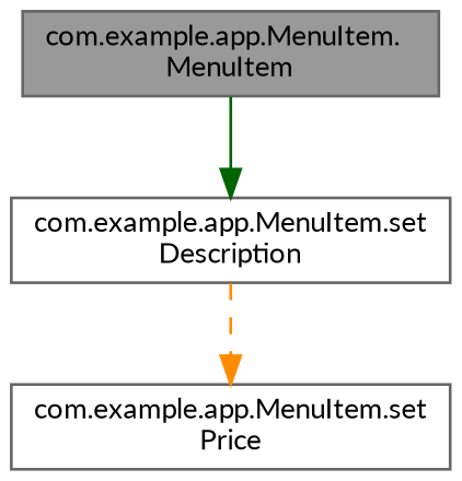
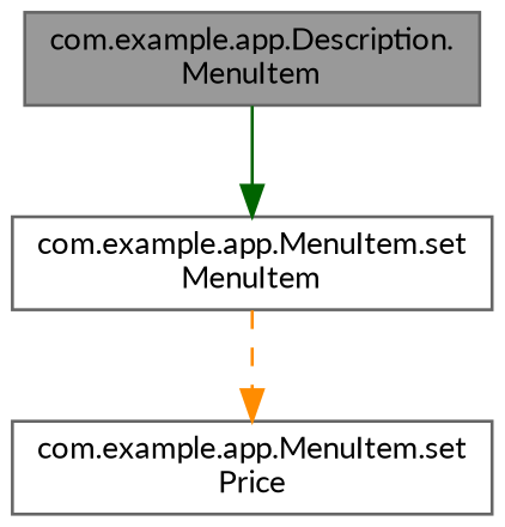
  digraph {
    fontname=Lato
    rankdir=TB
    node [color=grey40 fillcolor=white fontname=Lato fontsize=10 shape=box style=filled]
    edge [fontname=Lato fontsize=10 labelfontname=Helvetica labelfontsize=10]
-   n1 [color=gray40 fillcolor=grey60 fontcolor=black height=0.2 label="com.example.app.MenuItem.\lMenuItem" width=0.4]
-   n2 [height=0.2 label="com.example.app.MenuItem.set\lDescription" width=0.4]
+   n1 [color=gray40 fillcolor=grey60 fontcolor=black height=0.2 label="com.example.app.Description.\lMenuItem" width=0.4]
+   n2 [height=0.2 label="com.example.app.MenuItem.set\lMenuItem" width=0.4]
    n3 [height=0.2 label="com.example.app.MenuItem.set\lPrice" width=0.4]
    n1 -> n2 [color=darkgreen style=solid]
    n2 -> n3 [color=darkorange style=dashed]
  }
